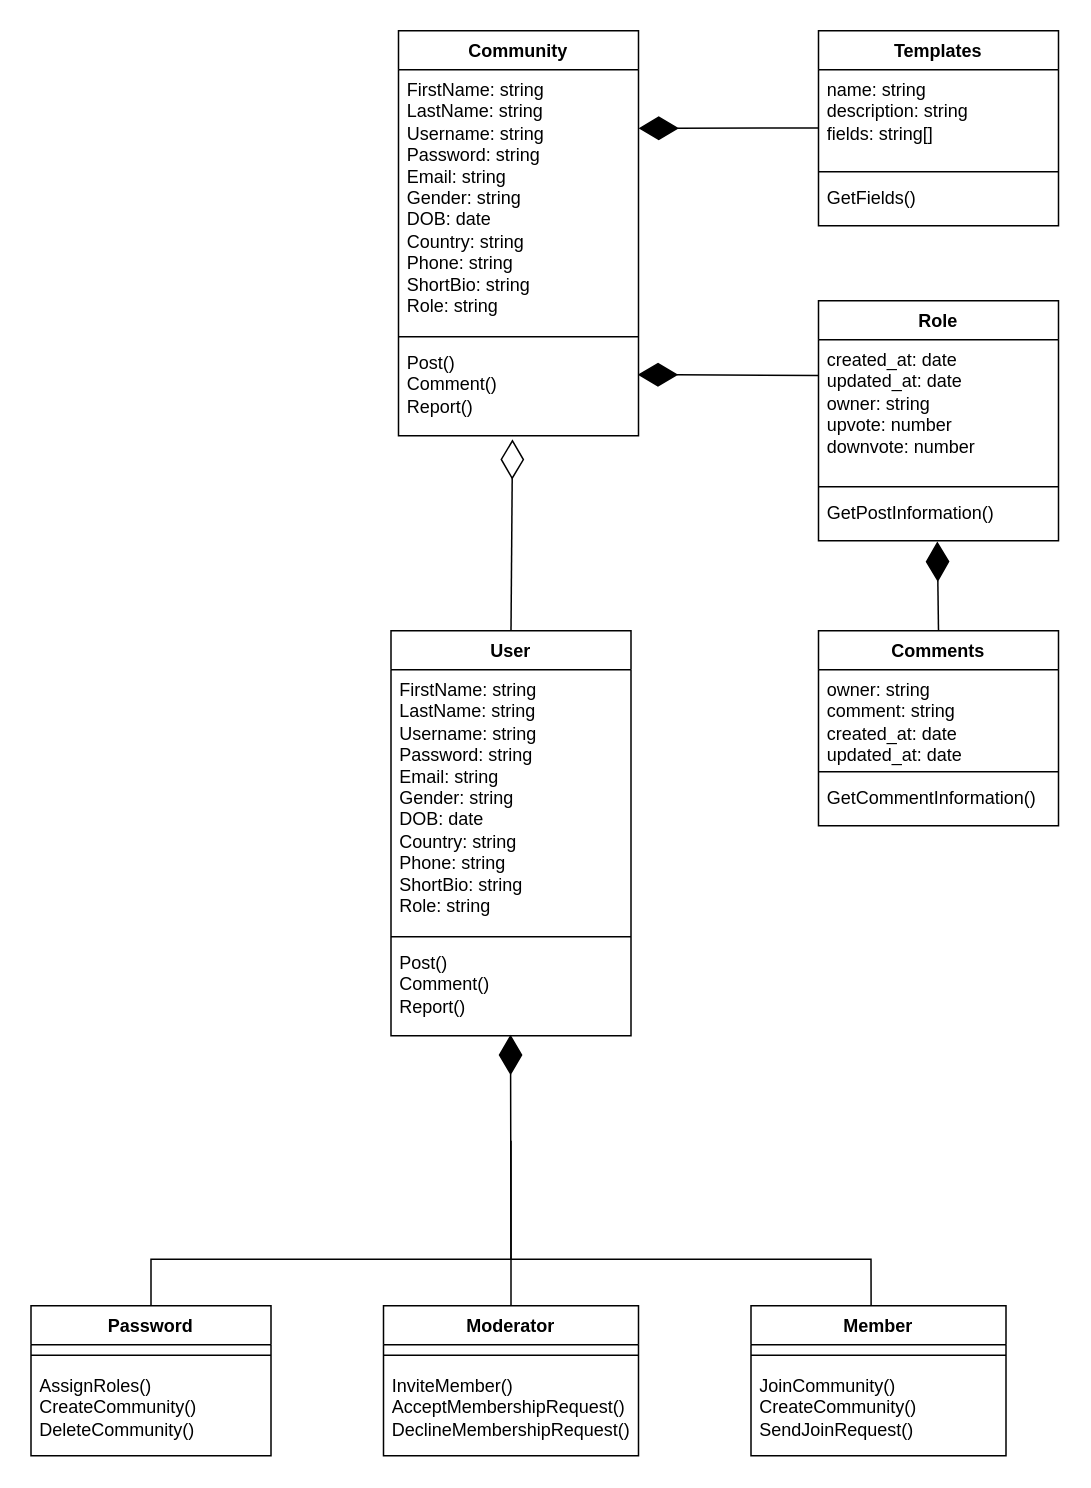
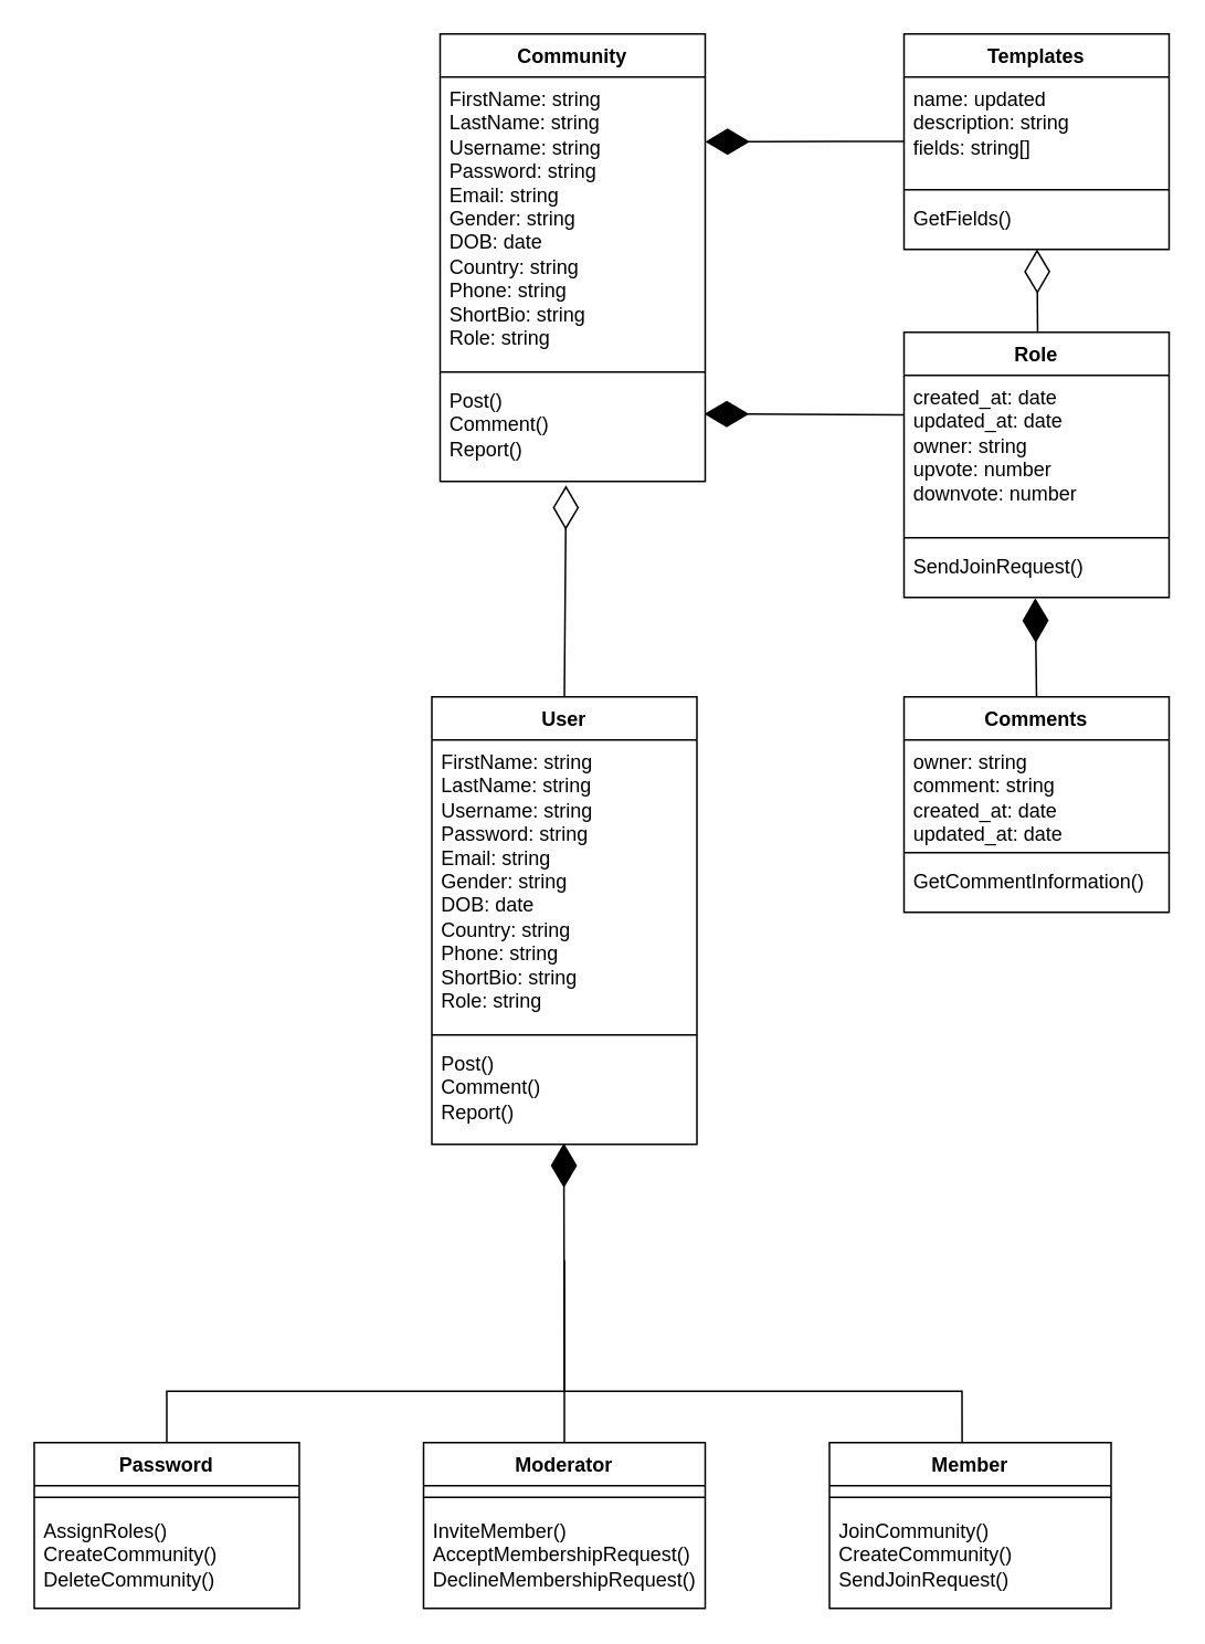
  <mxCell id="0" />
  <mxCell id="1" parent="0" />
  <mxCell id="2" value="User" style="swimlane;fontStyle=1;align=center;verticalAlign=top;childLayout=stackLayout;horizontal=1;startSize=26;horizontalStack=0;resizeParent=1;resizeParentMax=0;resizeLast=0;collapsible=1;marginBottom=0;whiteSpace=wrap;html=1;" parent="1" vertex="1"><mxGeometry x="260" y="420" width="160" height="270" as="geometry" /></mxCell>
  <mxCell id="3" value="FirstName: string&lt;br&gt;LastName: string&lt;br&gt;Username: string&lt;br&gt;Password: string&lt;br&gt;Email: string&lt;br&gt;Gender: string&lt;br&gt;DOB: date&lt;br&gt;Country: string&lt;br&gt;Phone: string&lt;br&gt;ShortBio: string&lt;br&gt;Role: string" style="text;strokeColor=none;fillColor=none;align=left;verticalAlign=top;spacingLeft=4;spacingRight=4;overflow=hidden;rotatable=0;points=[[0,0.5],[1,0.5]];portConstraint=eastwest;whiteSpace=wrap;html=1;" parent="2" vertex="1"><mxGeometry y="26" width="160" height="174" as="geometry" /></mxCell>
  <mxCell id="4" value="" style="line;strokeWidth=1;fillColor=none;align=left;verticalAlign=middle;spacingTop=-1;spacingLeft=3;spacingRight=3;rotatable=0;labelPosition=right;points=[];portConstraint=eastwest;strokeColor=inherit;" parent="2" vertex="1"><mxGeometry y="200" width="160" height="8" as="geometry" /></mxCell>
  <mxCell id="5" value="Post()&lt;br&gt;Comment()&lt;br&gt;Report()&amp;nbsp;" style="text;strokeColor=none;fillColor=none;align=left;verticalAlign=top;spacingLeft=4;spacingRight=4;overflow=hidden;rotatable=0;points=[[0,0.5],[1,0.5]];portConstraint=eastwest;whiteSpace=wrap;html=1;" parent="2" vertex="1"><mxGeometry y="208" width="160" height="62" as="geometry" /></mxCell>
  <mxCell id="6" value="Password" style="swimlane;fontStyle=1;align=center;verticalAlign=top;childLayout=stackLayout;horizontal=1;startSize=26;horizontalStack=0;resizeParent=1;resizeParentMax=0;resizeLast=0;collapsible=1;marginBottom=0;whiteSpace=wrap;html=1;" parent="1" vertex="1"><mxGeometry x="20" y="870" width="160" height="100" as="geometry" /></mxCell>
  <mxCell id="7" value="" style="line;strokeWidth=1;fillColor=none;align=left;verticalAlign=middle;spacingTop=-1;spacingLeft=3;spacingRight=3;rotatable=0;labelPosition=right;points=[];portConstraint=eastwest;strokeColor=inherit;" parent="6" vertex="1"><mxGeometry y="26" width="160" height="14" as="geometry" /></mxCell>
  <mxCell id="8" value="AssignRoles()&lt;br&gt;CreateCommunity()&lt;br&gt;DeleteCommunity()" style="text;strokeColor=none;fillColor=none;align=left;verticalAlign=top;spacingLeft=4;spacingRight=4;overflow=hidden;rotatable=0;points=[[0,0.5],[1,0.5]];portConstraint=eastwest;whiteSpace=wrap;html=1;" parent="6" vertex="1"><mxGeometry y="40" width="160" height="60" as="geometry" /></mxCell>
  <mxCell id="9" value="Moderator" style="swimlane;fontStyle=1;align=center;verticalAlign=top;childLayout=stackLayout;horizontal=1;startSize=26;horizontalStack=0;resizeParent=1;resizeParentMax=0;resizeLast=0;collapsible=1;marginBottom=0;whiteSpace=wrap;html=1;" parent="1" vertex="1"><mxGeometry x="255" y="870" width="170" height="100" as="geometry" /></mxCell>
  <mxCell id="10" value="" style="line;strokeWidth=1;fillColor=none;align=left;verticalAlign=middle;spacingTop=-1;spacingLeft=3;spacingRight=3;rotatable=0;labelPosition=right;points=[];portConstraint=eastwest;strokeColor=inherit;" parent="9" vertex="1"><mxGeometry y="26" width="170" height="14" as="geometry" /></mxCell>
  <mxCell id="11" value="InviteMember()&lt;br&gt;AcceptMembershipRequest()&lt;br&gt;DeclineMembershipRequest()" style="text;strokeColor=none;fillColor=none;align=left;verticalAlign=top;spacingLeft=4;spacingRight=4;overflow=hidden;rotatable=0;points=[[0,0.5],[1,0.5]];portConstraint=eastwest;whiteSpace=wrap;html=1;" parent="9" vertex="1"><mxGeometry y="40" width="170" height="60" as="geometry" /></mxCell>
  <mxCell id="12" value="Member" style="swimlane;fontStyle=1;align=center;verticalAlign=top;childLayout=stackLayout;horizontal=1;startSize=26;horizontalStack=0;resizeParent=1;resizeParentMax=0;resizeLast=0;collapsible=1;marginBottom=0;whiteSpace=wrap;html=1;" parent="1" vertex="1"><mxGeometry x="500" y="870" width="170" height="100" as="geometry" /></mxCell>
  <mxCell id="13" value="" style="line;strokeWidth=1;fillColor=none;align=left;verticalAlign=middle;spacingTop=-1;spacingLeft=3;spacingRight=3;rotatable=0;labelPosition=right;points=[];portConstraint=eastwest;strokeColor=inherit;" parent="12" vertex="1"><mxGeometry y="26" width="170" height="14" as="geometry" /></mxCell>
  <mxCell id="14" value="JoinCommunity()&lt;br style=&quot;border-color: var(--border-color);&quot;&gt;CreateCommunity()&lt;br style=&quot;border-color: var(--border-color);&quot;&gt;SendJoinRequest()" style="text;strokeColor=none;fillColor=none;align=left;verticalAlign=top;spacingLeft=4;spacingRight=4;overflow=hidden;rotatable=0;points=[[0,0.5],[1,0.5]];portConstraint=eastwest;whiteSpace=wrap;html=1;" parent="12" vertex="1"><mxGeometry y="40" width="170" height="60" as="geometry" /></mxCell>
  <mxCell id="15" value="Community" style="swimlane;fontStyle=1;align=center;verticalAlign=top;childLayout=stackLayout;horizontal=1;startSize=26;horizontalStack=0;resizeParent=1;resizeParentMax=0;resizeLast=0;collapsible=1;marginBottom=0;whiteSpace=wrap;html=1;" parent="1" vertex="1"><mxGeometry x="265" y="20" width="160" height="270" as="geometry" /></mxCell>
  <mxCell id="16" value="" style="endArrow=diamondThin;endFill=1;endSize=24;html=1;rounded=0;exitX=0.001;exitY=0.607;exitDx=0;exitDy=0;exitPerimeter=0;" parent="15" source="24" edge="1"><mxGeometry width="160" relative="1" as="geometry"><mxPoint x="280.48" y="64.956" as="sourcePoint" /><mxPoint x="160" y="65.02" as="targetPoint" /></mxGeometry></mxCell>
  <mxCell id="17" value="FirstName: string&lt;br&gt;LastName: string&lt;br&gt;Username: string&lt;br&gt;Password: string&lt;br&gt;Email: string&lt;br&gt;Gender: string&lt;br&gt;DOB: date&lt;br&gt;Country: string&lt;br&gt;Phone: string&lt;br&gt;ShortBio: string&lt;br&gt;Role: string" style="text;strokeColor=none;fillColor=none;align=left;verticalAlign=top;spacingLeft=4;spacingRight=4;overflow=hidden;rotatable=0;points=[[0,0.5],[1,0.5]];portConstraint=eastwest;whiteSpace=wrap;html=1;" parent="15" vertex="1"><mxGeometry y="26" width="160" height="174" as="geometry" /></mxCell>
  <mxCell id="18" value="" style="line;strokeWidth=1;fillColor=none;align=left;verticalAlign=middle;spacingTop=-1;spacingLeft=3;spacingRight=3;rotatable=0;labelPosition=right;points=[];portConstraint=eastwest;strokeColor=inherit;" parent="15" vertex="1"><mxGeometry y="200" width="160" height="8" as="geometry" /></mxCell>
  <mxCell id="19" value="Post()&lt;br&gt;Comment()&lt;br&gt;Report()&amp;nbsp;" style="text;strokeColor=none;fillColor=none;align=left;verticalAlign=top;spacingLeft=4;spacingRight=4;overflow=hidden;rotatable=0;points=[[0,0.5],[1,0.5]];portConstraint=eastwest;whiteSpace=wrap;html=1;" parent="15" vertex="1"><mxGeometry y="208" width="160" height="62" as="geometry" /></mxCell>
  <mxCell id="20" value="" style="endArrow=diamondThin;endFill=1;endSize=24;html=1;rounded=0;exitX=0.5;exitY=0;exitDx=0;exitDy=0;entryX=0.498;entryY=1.005;entryDx=0;entryDy=0;entryPerimeter=0;" parent="1" source="6" edge="1"><mxGeometry width="160" relative="1" as="geometry"><mxPoint x="310" y="729" as="sourcePoint" /><mxPoint x="339.68" y="689.31" as="targetPoint" /><Array as="points"><mxPoint x="100" y="839" /><mxPoint x="340" y="839" /></Array></mxGeometry></mxCell>
  <mxCell id="21" value="" style="endArrow=none;html=1;rounded=0;exitX=0.5;exitY=0;exitDx=0;exitDy=0;" parent="1" source="9" edge="1"><mxGeometry width="50" height="50" relative="1" as="geometry"><mxPoint x="370" y="750" as="sourcePoint" /><mxPoint x="340" y="760" as="targetPoint" /></mxGeometry></mxCell>
  <mxCell id="22" value="" style="endArrow=none;html=1;rounded=0;exitX=0.471;exitY=-0.001;exitDx=0;exitDy=0;exitPerimeter=0;" parent="1" source="12" edge="1"><mxGeometry width="50" height="50" relative="1" as="geometry"><mxPoint x="579.56" y="870" as="sourcePoint" /><mxPoint x="340" y="839" as="targetPoint" /><Array as="points"><mxPoint x="580" y="839" /></Array></mxGeometry></mxCell>
  <mxCell id="23" value="Templates" style="swimlane;fontStyle=1;align=center;verticalAlign=top;childLayout=stackLayout;horizontal=1;startSize=26;horizontalStack=0;resizeParent=1;resizeParentMax=0;resizeLast=0;collapsible=1;marginBottom=0;whiteSpace=wrap;html=1;" parent="1" vertex="1"><mxGeometry x="545" y="20" width="160" height="130" as="geometry" /></mxCell>
- <mxCell id="24" value="name: string&lt;br&gt;description: string&lt;br&gt;fields: string[]" style="text;strokeColor=none;fillColor=none;align=left;verticalAlign=top;spacingLeft=4;spacingRight=4;overflow=hidden;rotatable=0;points=[[0,0.5],[1,0.5]];portConstraint=eastwest;whiteSpace=wrap;html=1;" parent="23" vertex="1"><mxGeometry y="26" width="160" height="64" as="geometry" /></mxCell>
+ <mxCell id="24" value="name: updated&lt;br&gt;description: string&lt;br&gt;fields: string[]" style="text;strokeColor=none;fillColor=none;align=left;verticalAlign=top;spacingLeft=4;spacingRight=4;overflow=hidden;rotatable=0;points=[[0,0.5],[1,0.5]];portConstraint=eastwest;whiteSpace=wrap;html=1;" parent="23" vertex="1"><mxGeometry y="26" width="160" height="64" as="geometry" /></mxCell>
  <mxCell id="25" value="" style="line;strokeWidth=1;fillColor=none;align=left;verticalAlign=middle;spacingTop=-1;spacingLeft=3;spacingRight=3;rotatable=0;labelPosition=right;points=[];portConstraint=eastwest;strokeColor=inherit;" parent="23" vertex="1"><mxGeometry y="90" width="160" height="8" as="geometry" /></mxCell>
  <mxCell id="26" value="GetFields()" style="text;strokeColor=none;fillColor=none;align=left;verticalAlign=top;spacingLeft=4;spacingRight=4;overflow=hidden;rotatable=0;points=[[0,0.5],[1,0.5]];portConstraint=eastwest;whiteSpace=wrap;html=1;" parent="23" vertex="1"><mxGeometry y="98" width="160" height="32" as="geometry" /></mxCell>
  <mxCell id="27" value="" style="endArrow=diamondThin;endFill=0;endSize=24;html=1;rounded=0;entryX=0.475;entryY=1.038;entryDx=0;entryDy=0;exitX=0.5;exitY=0;exitDx=0;exitDy=0;entryPerimeter=0;" parent="1" source="2" target="19" edge="1"><mxGeometry width="160" relative="1" as="geometry"><mxPoint x="65" y="130" as="sourcePoint" /><mxPoint x="225" y="130" as="targetPoint" /></mxGeometry></mxCell>
  <mxCell id="28" value="Role" style="swimlane;fontStyle=1;align=center;verticalAlign=top;childLayout=stackLayout;horizontal=1;startSize=26;horizontalStack=0;resizeParent=1;resizeParentMax=0;resizeLast=0;collapsible=1;marginBottom=0;whiteSpace=wrap;html=1;" parent="1" vertex="1"><mxGeometry x="545" y="200" width="160" height="160" as="geometry" /></mxCell>
  <mxCell id="29" value="created_at: date&lt;br&gt;updated_at: date&lt;br&gt;owner: string&lt;br&gt;upvote: number&lt;br&gt;downvote: number" style="text;strokeColor=none;fillColor=none;align=left;verticalAlign=top;spacingLeft=4;spacingRight=4;overflow=hidden;rotatable=0;points=[[0,0.5],[1,0.5]];portConstraint=eastwest;whiteSpace=wrap;html=1;" parent="28" vertex="1"><mxGeometry y="26" width="160" height="94" as="geometry" /></mxCell>
  <mxCell id="30" value="" style="line;strokeWidth=1;fillColor=none;align=left;verticalAlign=middle;spacingTop=-1;spacingLeft=3;spacingRight=3;rotatable=0;labelPosition=right;points=[];portConstraint=eastwest;strokeColor=inherit;" parent="28" vertex="1"><mxGeometry y="120" width="160" height="8" as="geometry" /></mxCell>
- <mxCell id="31" value="GetPostInformation()" style="text;strokeColor=none;fillColor=none;align=left;verticalAlign=top;spacingLeft=4;spacingRight=4;overflow=hidden;rotatable=0;points=[[0,0.5],[1,0.5]];portConstraint=eastwest;whiteSpace=wrap;html=1;" parent="28" vertex="1"><mxGeometry y="128" width="160" height="32" as="geometry" /></mxCell>
+ <mxCell id="31" value="SendJoinRequest()" style="text;strokeColor=none;fillColor=none;align=left;verticalAlign=top;spacingLeft=4;spacingRight=4;overflow=hidden;rotatable=0;points=[[0,0.5],[1,0.5]];portConstraint=eastwest;whiteSpace=wrap;html=1;" parent="28" vertex="1"><mxGeometry y="128" width="160" height="32" as="geometry" /></mxCell>
  <mxCell id="32" value="" style="endArrow=diamondThin;endFill=1;endSize=24;html=1;rounded=0;exitX=-0.001;exitY=0.253;exitDx=0;exitDy=0;exitPerimeter=0;entryX=0.997;entryY=0.343;entryDx=0;entryDy=0;entryPerimeter=0;" parent="1" source="29" target="19" edge="1"><mxGeometry width="160" relative="1" as="geometry"><mxPoint x="545" y="250" as="sourcePoint" /><mxPoint x="425" y="250" as="targetPoint" /></mxGeometry></mxCell>
+ <mxCell id="33" value="" style="endArrow=diamondThin;endFill=0;endSize=24;html=1;rounded=0;entryX=0.502;entryY=0.997;entryDx=0;entryDy=0;entryPerimeter=0;exitX=0.504;exitY=0.002;exitDx=0;exitDy=0;exitPerimeter=0;" parent="1" source="28" target="26" edge="1"><mxGeometry width="160" relative="1" as="geometry"><mxPoint x="625" y="210" as="sourcePoint" /><mxPoint x="665" y="155.5" as="targetPoint" /></mxGeometry></mxCell>
  <mxCell id="34" value="Comments" style="swimlane;fontStyle=1;align=center;verticalAlign=top;childLayout=stackLayout;horizontal=1;startSize=26;horizontalStack=0;resizeParent=1;resizeParentMax=0;resizeLast=0;collapsible=1;marginBottom=0;whiteSpace=wrap;html=1;" parent="1" vertex="1"><mxGeometry x="545" y="420" width="160" height="130" as="geometry" /></mxCell>
  <mxCell id="35" value="owner: string&lt;br&gt;comment: string&lt;br&gt;created_at: date&lt;br&gt;updated_at: date&lt;br&gt;" style="text;strokeColor=none;fillColor=none;align=left;verticalAlign=top;spacingLeft=4;spacingRight=4;overflow=hidden;rotatable=0;points=[[0,0.5],[1,0.5]];portConstraint=eastwest;whiteSpace=wrap;html=1;" parent="34" vertex="1"><mxGeometry y="26" width="160" height="64" as="geometry" /></mxCell>
  <mxCell id="36" value="" style="line;strokeWidth=1;fillColor=none;align=left;verticalAlign=middle;spacingTop=-1;spacingLeft=3;spacingRight=3;rotatable=0;labelPosition=right;points=[];portConstraint=eastwest;strokeColor=inherit;" parent="34" vertex="1"><mxGeometry y="90" width="160" height="8" as="geometry" /></mxCell>
  <mxCell id="37" value="GetCommentInformation()" style="text;strokeColor=none;fillColor=none;align=left;verticalAlign=top;spacingLeft=4;spacingRight=4;overflow=hidden;rotatable=0;points=[[0,0.5],[1,0.5]];portConstraint=eastwest;whiteSpace=wrap;html=1;" parent="34" vertex="1"><mxGeometry y="98" width="160" height="32" as="geometry" /></mxCell>
  <mxCell id="38" value="" style="endArrow=diamondThin;endFill=1;endSize=24;html=1;rounded=0;exitX=0.5;exitY=0;exitDx=0;exitDy=0;entryX=0.495;entryY=1.015;entryDx=0;entryDy=0;entryPerimeter=0;" parent="1" source="34" target="31" edge="1"><mxGeometry width="160" relative="1" as="geometry"><mxPoint x="605" y="411" as="sourcePoint" /><mxPoint x="485" y="410" as="targetPoint" /></mxGeometry></mxCell>
